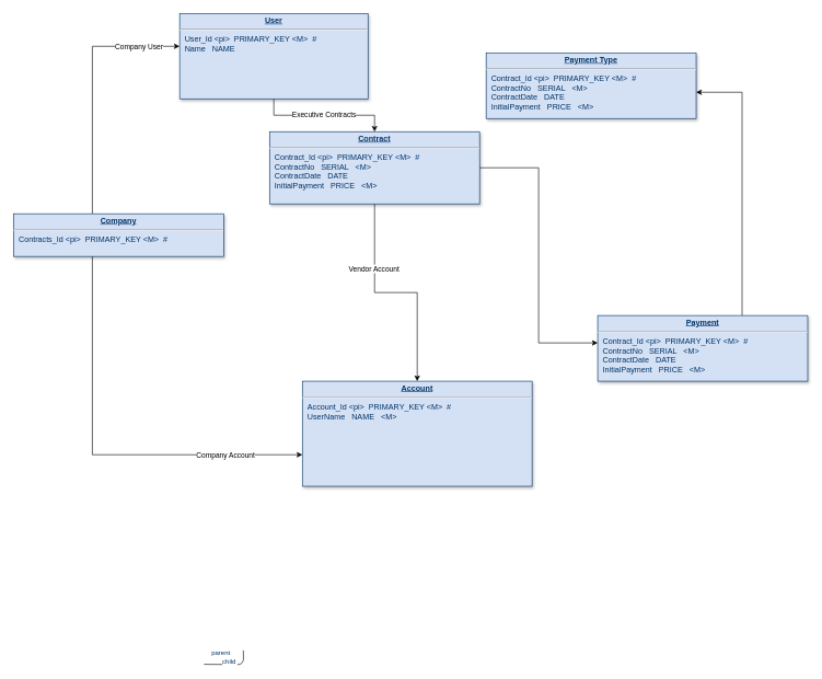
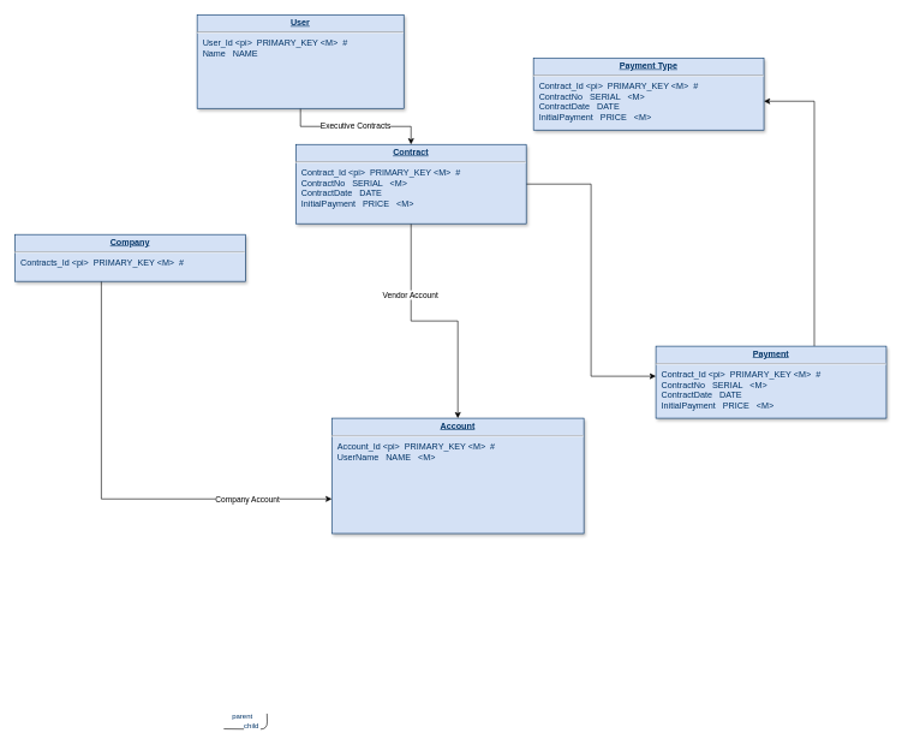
  <mxCell id="0" />
  <mxCell id="1" parent="0" />
  <mxCell id="2" value="" style="edgeStyle=orthogonalEdgeStyle;rounded=0;orthogonalLoop=1;jettySize=auto;html=1;" edge="1" parent="1" source="6" target="15"><mxGeometry relative="1" as="geometry"><Array as="points"><mxPoint x="140" y="692" /></Array></mxGeometry></mxCell>
  <mxCell id="3" value="Company Account" style="edgeLabel;html=1;align=center;verticalAlign=middle;resizable=0;points=[];" vertex="1" connectable="0" parent="2"><mxGeometry x="0.579" y="2" relative="1" as="geometry"><mxPoint x="13" y="2" as="offset" /></mxGeometry></mxCell>
- <mxCell id="4" value="" style="edgeStyle=orthogonalEdgeStyle;rounded=0;orthogonalLoop=1;jettySize=auto;html=1;" edge="1" parent="1" source="6" target="9"><mxGeometry relative="1" as="geometry"><Array as="points"><mxPoint x="140" y="70" /></Array></mxGeometry></mxCell>
- <mxCell id="5" value="Company User" style="edgeLabel;html=1;align=center;verticalAlign=middle;resizable=0;points=[];" vertex="1" connectable="0" parent="4"><mxGeometry x="0.736" relative="1" as="geometry"><mxPoint x="-12" as="offset" /></mxGeometry></mxCell>
  <mxCell id="6" value="&lt;p style=&quot;margin: 0px; margin-top: 4px; text-align: center; text-decoration: underline;&quot;&gt;&lt;b&gt;Company&lt;/b&gt;&lt;/p&gt;&lt;hr&gt;&lt;p style=&quot;margin: 0px; margin-left: 8px;&quot;&gt;Contracts_Id&lt;span style=&quot;white-space: pre;&quot;&gt; &amp;lt;pi&amp;gt;&lt;span style=&quot;white-space: pre;&quot;&gt; &lt;span style=&quot;white-space: pre;&quot;&gt; PRIMARY_KEY&lt;span style=&quot;white-space: pre;&quot;&gt; &amp;lt;M&amp;gt;&lt;span style=&quot;white-space: pre;&quot;&gt; &lt;span style=&quot;white-space: pre;&quot;&gt; #&lt;/span&gt;&lt;/span&gt;&lt;/span&gt;&lt;/span&gt;&lt;/span&gt;&lt;/span&gt;&lt;/p&gt;" style="verticalAlign=top;align=left;overflow=fill;fontSize=12;fontFamily=Helvetica;html=1;strokeColor=#003366;shadow=1;fillColor=#D4E1F5;fontColor=#003366" parent="1" vertex="1"><mxGeometry y="325" width="320" height="65" as="geometry" x="20" /></mxCell>
  <mxCell id="7" value="" style="edgeStyle=orthogonalEdgeStyle;rounded=0;orthogonalLoop=1;jettySize=auto;html=1;" edge="1" parent="1" source="9" target="20"><mxGeometry relative="1" as="geometry" /></mxCell>
  <mxCell id="8" value="Executive Contracts" style="edgeLabel;html=1;align=center;verticalAlign=middle;resizable=0;points=[];" vertex="1" connectable="0" parent="7"><mxGeometry x="0.006" y="1" relative="1" as="geometry"><mxPoint x="-1" as="offset" /></mxGeometry></mxCell>
  <mxCell id="9" value="&lt;p style=&quot;margin: 0px; margin-top: 4px; text-align: center; text-decoration: underline;&quot;&gt;&lt;b&gt;User&lt;/b&gt;&lt;/p&gt;&lt;hr&gt;&lt;p style=&quot;margin: 0px; margin-left: 8px;&quot;&gt;User_Id&lt;span style=&quot;white-space: pre;&quot;&gt; &amp;lt;pi&amp;gt;&lt;span style=&quot;white-space: pre;&quot;&gt; &lt;span style=&quot;white-space: pre;&quot;&gt; PRIMARY_KEY&lt;span style=&quot;white-space: pre;&quot;&gt; &amp;lt;M&amp;gt;&lt;span style=&quot;white-space: pre;&quot;&gt; &lt;span style=&quot;white-space: pre;&quot;&gt; #&lt;/span&gt;&lt;/span&gt;&lt;/span&gt;&lt;/span&gt;&lt;/span&gt;&lt;/span&gt;&lt;/p&gt;&lt;p style=&quot;margin: 0px; margin-left: 8px;&quot;&gt;Name&lt;span style=&quot;white-space: pre;&quot;&gt; &lt;span style=&quot;white-space: pre;&quot;&gt; &lt;span style=&quot;white-space: pre;&quot;&gt; &lt;/span&gt;&lt;/span&gt;NAME&lt;/span&gt;&lt;/p&gt;" style="verticalAlign=top;align=left;overflow=fill;fontSize=12;fontFamily=Helvetica;html=1;strokeColor=#003366;shadow=1;fillColor=#D4E1F5;fontColor=#003366" parent="1" vertex="1"><mxGeometry x="273" y="20" width="287" height="130" as="geometry" /></mxCell>
  <mxCell id="10" value="" style="edgeStyle=orthogonalEdgeStyle;rounded=0;orthogonalLoop=1;jettySize=auto;html=1;" edge="1" parent="1"><mxGeometry relative="1" as="geometry"><mxPoint x="310" y="1011.16" as="sourcePoint" /></mxGeometry></mxCell>
  <mxCell id="11" value="" style="edgeStyle=orthogonalEdgeStyle;rounded=0;orthogonalLoop=1;jettySize=auto;html=1;" edge="1" parent="1"><mxGeometry relative="1" as="geometry"><mxPoint x="310" y="1011.16" as="sourcePoint" /></mxGeometry></mxCell>
  <mxCell id="12" value="" style="endArrow=none;edgeStyle=orthogonalEdgeStyle;" parent="1" edge="1"><mxGeometry x="190" y="950" as="geometry"><mxPoint x="310" y="1011.16" as="sourcePoint" /><mxPoint x="370" y="990" as="targetPoint" /></mxGeometry></mxCell>
  <mxCell id="13" value="parent" style="resizable=0;align=left;verticalAlign=bottom;labelBackgroundColor=#ffffff;fontSize=10;strokeColor=#003366;shadow=1;fillColor=#D4E1F5;fontColor=#003366" parent="12" connectable="0" vertex="1"><mxGeometry x="-1" relative="1" as="geometry"><mxPoint x="10" y="-10" as="offset" /></mxGeometry></mxCell>
  <mxCell id="14" value="child" style="resizable=0;align=right;verticalAlign=bottom;labelBackgroundColor=#ffffff;fontSize=10;strokeColor=#003366;shadow=1;fillColor=#D4E1F5;fontColor=#003366" parent="12" connectable="0" vertex="1"><mxGeometry x="1" relative="1" as="geometry"><mxPoint x="-10" y="23.84" as="offset" /></mxGeometry></mxCell>
  <mxCell id="15" value="&lt;p style=&quot;margin: 0px; margin-top: 4px; text-align: center; text-decoration: underline;&quot;&gt;&lt;strong&gt;Account&lt;/strong&gt;&lt;/p&gt;&lt;hr&gt;&lt;p style=&quot;margin: 0px; margin-left: 8px;&quot;&gt;Account_Id&lt;span style=&quot;white-space: pre;&quot;&gt; &amp;lt;pi&amp;gt;&lt;span style=&quot;white-space: pre;&quot;&gt; &lt;span style=&quot;white-space: pre;&quot;&gt; PRIMARY_KEY&lt;span style=&quot;white-space: pre;&quot;&gt; &amp;lt;M&amp;gt;&lt;span style=&quot;white-space: pre;&quot;&gt; &lt;span style=&quot;white-space: pre;&quot;&gt; #&lt;/span&gt;&lt;/span&gt;&lt;/span&gt;&lt;/span&gt;&lt;/span&gt;&lt;/span&gt;&lt;/p&gt;&lt;p style=&quot;margin: 0px; margin-left: 8px;&quot;&gt;UserName&lt;span style=&quot;white-space: pre;&quot;&gt; &lt;span style=&quot;white-space: pre;&quot;&gt; &lt;span style=&quot;white-space: pre;&quot;&gt; NAME&lt;span style=&quot;white-space: pre;&quot;&gt; &lt;span style=&quot;white-space: pre;&quot;&gt; &lt;span style=&quot;white-space: pre;&quot;&gt; &amp;lt;M&amp;gt;&lt;/span&gt;&lt;/span&gt;&lt;/span&gt;&lt;/span&gt;&lt;/span&gt;&lt;/span&gt;&lt;/p&gt;" style="verticalAlign=top;align=left;overflow=fill;fontSize=12;fontFamily=Helvetica;html=1;strokeColor=#003366;shadow=1;fillColor=#D4E1F5;fontColor=#003366" vertex="1" parent="1"><mxGeometry x="460" y="580" width="350" height="160" as="geometry" /></mxCell>
  <mxCell id="16" value="" style="edgeStyle=orthogonalEdgeStyle;rounded=0;orthogonalLoop=1;jettySize=auto;html=1;" edge="1" parent="1"><mxGeometry relative="1" as="geometry"><mxPoint x="310" y="1011.16" as="targetPoint" /></mxGeometry></mxCell>
  <mxCell id="17" style="edgeStyle=orthogonalEdgeStyle;rounded=0;orthogonalLoop=1;jettySize=auto;html=1;" edge="1" parent="1" source="20" target="15"><mxGeometry relative="1" as="geometry" /></mxCell>
  <mxCell id="18" value="Vendor Account" style="edgeLabel;html=1;align=center;verticalAlign=middle;resizable=0;points=[];" vertex="1" connectable="0" parent="17"><mxGeometry x="-0.414" y="-2" relative="1" as="geometry"><mxPoint as="offset" /></mxGeometry></mxCell>
  <mxCell id="19" style="edgeStyle=orthogonalEdgeStyle;rounded=0;orthogonalLoop=1;jettySize=auto;html=1;exitX=1;exitY=0.5;exitDx=0;exitDy=0;entryX=0;entryY=0.417;entryDx=0;entryDy=0;entryPerimeter=0;" edge="1" parent="1" source="20" target="22"><mxGeometry relative="1" as="geometry" /></mxCell>
  <mxCell id="20" value="&lt;p style=&quot;margin: 0px; margin-top: 4px; text-align: center; text-decoration: underline;&quot;&gt;&lt;b&gt;Contract&lt;/b&gt;&lt;/p&gt;&lt;hr&gt;&lt;p style=&quot;margin: 0px; margin-left: 8px;&quot;&gt;Contract_Id&lt;span style=&quot;white-space: pre;&quot;&gt; &amp;lt;pi&amp;gt;&lt;span style=&quot;white-space: pre;&quot;&gt; &lt;span style=&quot;white-space: pre;&quot;&gt; PRIMARY_KEY&lt;span style=&quot;white-space: pre;&quot;&gt; &amp;lt;M&amp;gt;&lt;span style=&quot;white-space: pre;&quot;&gt; &lt;span style=&quot;white-space: pre;&quot;&gt; #&lt;/span&gt;&lt;/span&gt;&lt;/span&gt;&lt;/span&gt;&lt;/span&gt;&lt;/span&gt;&lt;/p&gt;&lt;p style=&quot;margin: 0px; margin-left: 8px;&quot;&gt;ContractNo&lt;span style=&quot;white-space: pre;&quot;&gt; &lt;span style=&quot;white-space: pre;&quot;&gt; &lt;span style=&quot;white-space: pre;&quot;&gt; &lt;/span&gt;&lt;/span&gt;SERIAL&lt;span style=&quot;white-space: pre;&quot;&gt; &lt;span style=&quot;white-space: pre;&quot;&gt; &lt;span style=&quot;white-space: pre;&quot;&gt; &amp;lt;M&amp;gt;&lt;/span&gt;&lt;/span&gt;&lt;/span&gt;&lt;/span&gt;&lt;/p&gt;&lt;p style=&quot;margin: 0px; margin-left: 8px;&quot;&gt;&lt;span style=&quot;white-space: pre;&quot;&gt;ContractDate&lt;span style=&quot;white-space: pre;&quot;&gt; &lt;span style=&quot;white-space: pre;&quot;&gt; &lt;span style=&quot;white-space: pre;&quot;&gt; DATE&lt;span style=&quot;white-space: pre;&quot;&gt; &lt;/span&gt;&lt;/span&gt;&lt;/span&gt;&lt;/span&gt;&lt;/span&gt;&lt;/p&gt;&lt;p style=&quot;margin: 0px; margin-left: 8px;&quot;&gt;&lt;span style=&quot;white-space: pre;&quot;&gt;&lt;span style=&quot;white-space: pre;&quot;&gt;&lt;span style=&quot;white-space: pre;&quot;&gt;&lt;span style=&quot;white-space: pre;&quot;&gt;InitialPayment&lt;span style=&quot;white-space: pre;&quot;&gt; &lt;span style=&quot;white-space: pre;&quot;&gt; &lt;span style=&quot;white-space: pre;&quot;&gt; PRICE&lt;span style=&quot;white-space: pre;&quot;&gt; &lt;span style=&quot;white-space: pre;&quot;&gt; &lt;span style=&quot;white-space: pre;&quot;&gt; &amp;lt;M&amp;gt;&lt;/span&gt;&lt;/span&gt;&lt;/span&gt;&lt;/span&gt;&lt;/span&gt;&lt;/span&gt;&lt;/span&gt;&lt;/span&gt;&lt;/span&gt;&lt;/span&gt;&lt;/p&gt;" style="verticalAlign=top;align=left;overflow=fill;fontSize=12;fontFamily=Helvetica;html=1;strokeColor=#003366;shadow=1;fillColor=#D4E1F5;fontColor=#003366" vertex="1" parent="1"><mxGeometry x="410" y="200" width="320" height="110" as="geometry" /></mxCell>
  <mxCell id="21" value="" style="edgeStyle=orthogonalEdgeStyle;rounded=0;orthogonalLoop=1;jettySize=auto;html=1;" edge="1" parent="1" source="22" target="23"><mxGeometry relative="1" as="geometry"><Array as="points"><mxPoint x="1130" y="140" /></Array></mxGeometry></mxCell>
  <mxCell id="22" value="&lt;p style=&quot;margin: 0px; margin-top: 4px; text-align: center; text-decoration: underline;&quot;&gt;&lt;b&gt;Payment&lt;/b&gt;&lt;/p&gt;&lt;hr&gt;&lt;p style=&quot;margin: 0px; margin-left: 8px;&quot;&gt;Contract_Id&lt;span style=&quot;white-space: pre;&quot;&gt; &amp;lt;pi&amp;gt;&lt;span style=&quot;white-space: pre;&quot;&gt; &lt;span style=&quot;white-space: pre;&quot;&gt; PRIMARY_KEY&lt;span style=&quot;white-space: pre;&quot;&gt; &amp;lt;M&amp;gt;&lt;span style=&quot;white-space: pre;&quot;&gt; &lt;span style=&quot;white-space: pre;&quot;&gt; #&lt;/span&gt;&lt;/span&gt;&lt;/span&gt;&lt;/span&gt;&lt;/span&gt;&lt;/span&gt;&lt;/p&gt;&lt;p style=&quot;margin: 0px; margin-left: 8px;&quot;&gt;ContractNo&lt;span style=&quot;white-space: pre;&quot;&gt; &lt;span style=&quot;white-space: pre;&quot;&gt; &lt;span style=&quot;white-space: pre;&quot;&gt; &lt;/span&gt;&lt;/span&gt;SERIAL&lt;span style=&quot;white-space: pre;&quot;&gt; &lt;span style=&quot;white-space: pre;&quot;&gt; &lt;span style=&quot;white-space: pre;&quot;&gt; &amp;lt;M&amp;gt;&lt;/span&gt;&lt;/span&gt;&lt;/span&gt;&lt;/span&gt;&lt;/p&gt;&lt;p style=&quot;margin: 0px; margin-left: 8px;&quot;&gt;&lt;span style=&quot;white-space: pre;&quot;&gt;ContractDate&lt;span style=&quot;white-space: pre;&quot;&gt; &lt;span style=&quot;white-space: pre;&quot;&gt; &lt;span style=&quot;white-space: pre;&quot;&gt; DATE&lt;span style=&quot;white-space: pre;&quot;&gt; &lt;/span&gt;&lt;/span&gt;&lt;/span&gt;&lt;/span&gt;&lt;/span&gt;&lt;/p&gt;&lt;p style=&quot;margin: 0px; margin-left: 8px;&quot;&gt;&lt;span style=&quot;white-space: pre;&quot;&gt;&lt;span style=&quot;white-space: pre;&quot;&gt;&lt;span style=&quot;white-space: pre;&quot;&gt;&lt;span style=&quot;white-space: pre;&quot;&gt;InitialPayment&lt;span style=&quot;white-space: pre;&quot;&gt; &lt;span style=&quot;white-space: pre;&quot;&gt; &lt;span style=&quot;white-space: pre;&quot;&gt; PRICE&lt;span style=&quot;white-space: pre;&quot;&gt; &lt;span style=&quot;white-space: pre;&quot;&gt; &lt;span style=&quot;white-space: pre;&quot;&gt; &amp;lt;M&amp;gt;&lt;/span&gt;&lt;/span&gt;&lt;/span&gt;&lt;/span&gt;&lt;/span&gt;&lt;/span&gt;&lt;/span&gt;&lt;/span&gt;&lt;/span&gt;&lt;/span&gt;&lt;/p&gt;" style="verticalAlign=top;align=left;overflow=fill;fontSize=12;fontFamily=Helvetica;html=1;strokeColor=#003366;shadow=1;fillColor=#D4E1F5;fontColor=#003366" vertex="1" parent="1"><mxGeometry x="910" y="480" width="320" height="100" as="geometry" /></mxCell>
  <mxCell id="23" value="&lt;p style=&quot;margin: 0px; margin-top: 4px; text-align: center; text-decoration: underline;&quot;&gt;&lt;b&gt;Payment Type&lt;/b&gt;&lt;/p&gt;&lt;hr&gt;&lt;p style=&quot;margin: 0px; margin-left: 8px;&quot;&gt;Contract_Id&lt;span style=&quot;white-space: pre;&quot;&gt; &amp;lt;pi&amp;gt;&lt;span style=&quot;white-space: pre;&quot;&gt; &lt;span style=&quot;white-space: pre;&quot;&gt; PRIMARY_KEY&lt;span style=&quot;white-space: pre;&quot;&gt; &amp;lt;M&amp;gt;&lt;span style=&quot;white-space: pre;&quot;&gt; &lt;span style=&quot;white-space: pre;&quot;&gt; #&lt;/span&gt;&lt;/span&gt;&lt;/span&gt;&lt;/span&gt;&lt;/span&gt;&lt;/span&gt;&lt;/p&gt;&lt;p style=&quot;margin: 0px; margin-left: 8px;&quot;&gt;ContractNo&lt;span style=&quot;white-space: pre;&quot;&gt; &lt;span style=&quot;white-space: pre;&quot;&gt; &lt;span style=&quot;white-space: pre;&quot;&gt; &lt;/span&gt;&lt;/span&gt;SERIAL&lt;span style=&quot;white-space: pre;&quot;&gt; &lt;span style=&quot;white-space: pre;&quot;&gt; &lt;span style=&quot;white-space: pre;&quot;&gt; &amp;lt;M&amp;gt;&lt;/span&gt;&lt;/span&gt;&lt;/span&gt;&lt;/span&gt;&lt;/p&gt;&lt;p style=&quot;margin: 0px; margin-left: 8px;&quot;&gt;&lt;span style=&quot;white-space: pre;&quot;&gt;ContractDate&lt;span style=&quot;white-space: pre;&quot;&gt; &lt;span style=&quot;white-space: pre;&quot;&gt; &lt;span style=&quot;white-space: pre;&quot;&gt; DATE&lt;span style=&quot;white-space: pre;&quot;&gt; &lt;/span&gt;&lt;/span&gt;&lt;/span&gt;&lt;/span&gt;&lt;/span&gt;&lt;/p&gt;&lt;p style=&quot;margin: 0px; margin-left: 8px;&quot;&gt;&lt;span style=&quot;white-space: pre;&quot;&gt;&lt;span style=&quot;white-space: pre;&quot;&gt;&lt;span style=&quot;white-space: pre;&quot;&gt;&lt;span style=&quot;white-space: pre;&quot;&gt;InitialPayment&lt;span style=&quot;white-space: pre;&quot;&gt; &lt;span style=&quot;white-space: pre;&quot;&gt; &lt;span style=&quot;white-space: pre;&quot;&gt; PRICE&lt;span style=&quot;white-space: pre;&quot;&gt; &lt;span style=&quot;white-space: pre;&quot;&gt; &lt;span style=&quot;white-space: pre;&quot;&gt; &amp;lt;M&amp;gt;&lt;/span&gt;&lt;/span&gt;&lt;/span&gt;&lt;/span&gt;&lt;/span&gt;&lt;/span&gt;&lt;/span&gt;&lt;/span&gt;&lt;/span&gt;&lt;/span&gt;&lt;/p&gt;" style="verticalAlign=top;align=left;overflow=fill;fontSize=12;fontFamily=Helvetica;html=1;strokeColor=#003366;shadow=1;fillColor=#D4E1F5;fontColor=#003366" vertex="1" parent="1"><mxGeometry x="740" y="80" width="320" height="100" as="geometry" /></mxCell>
